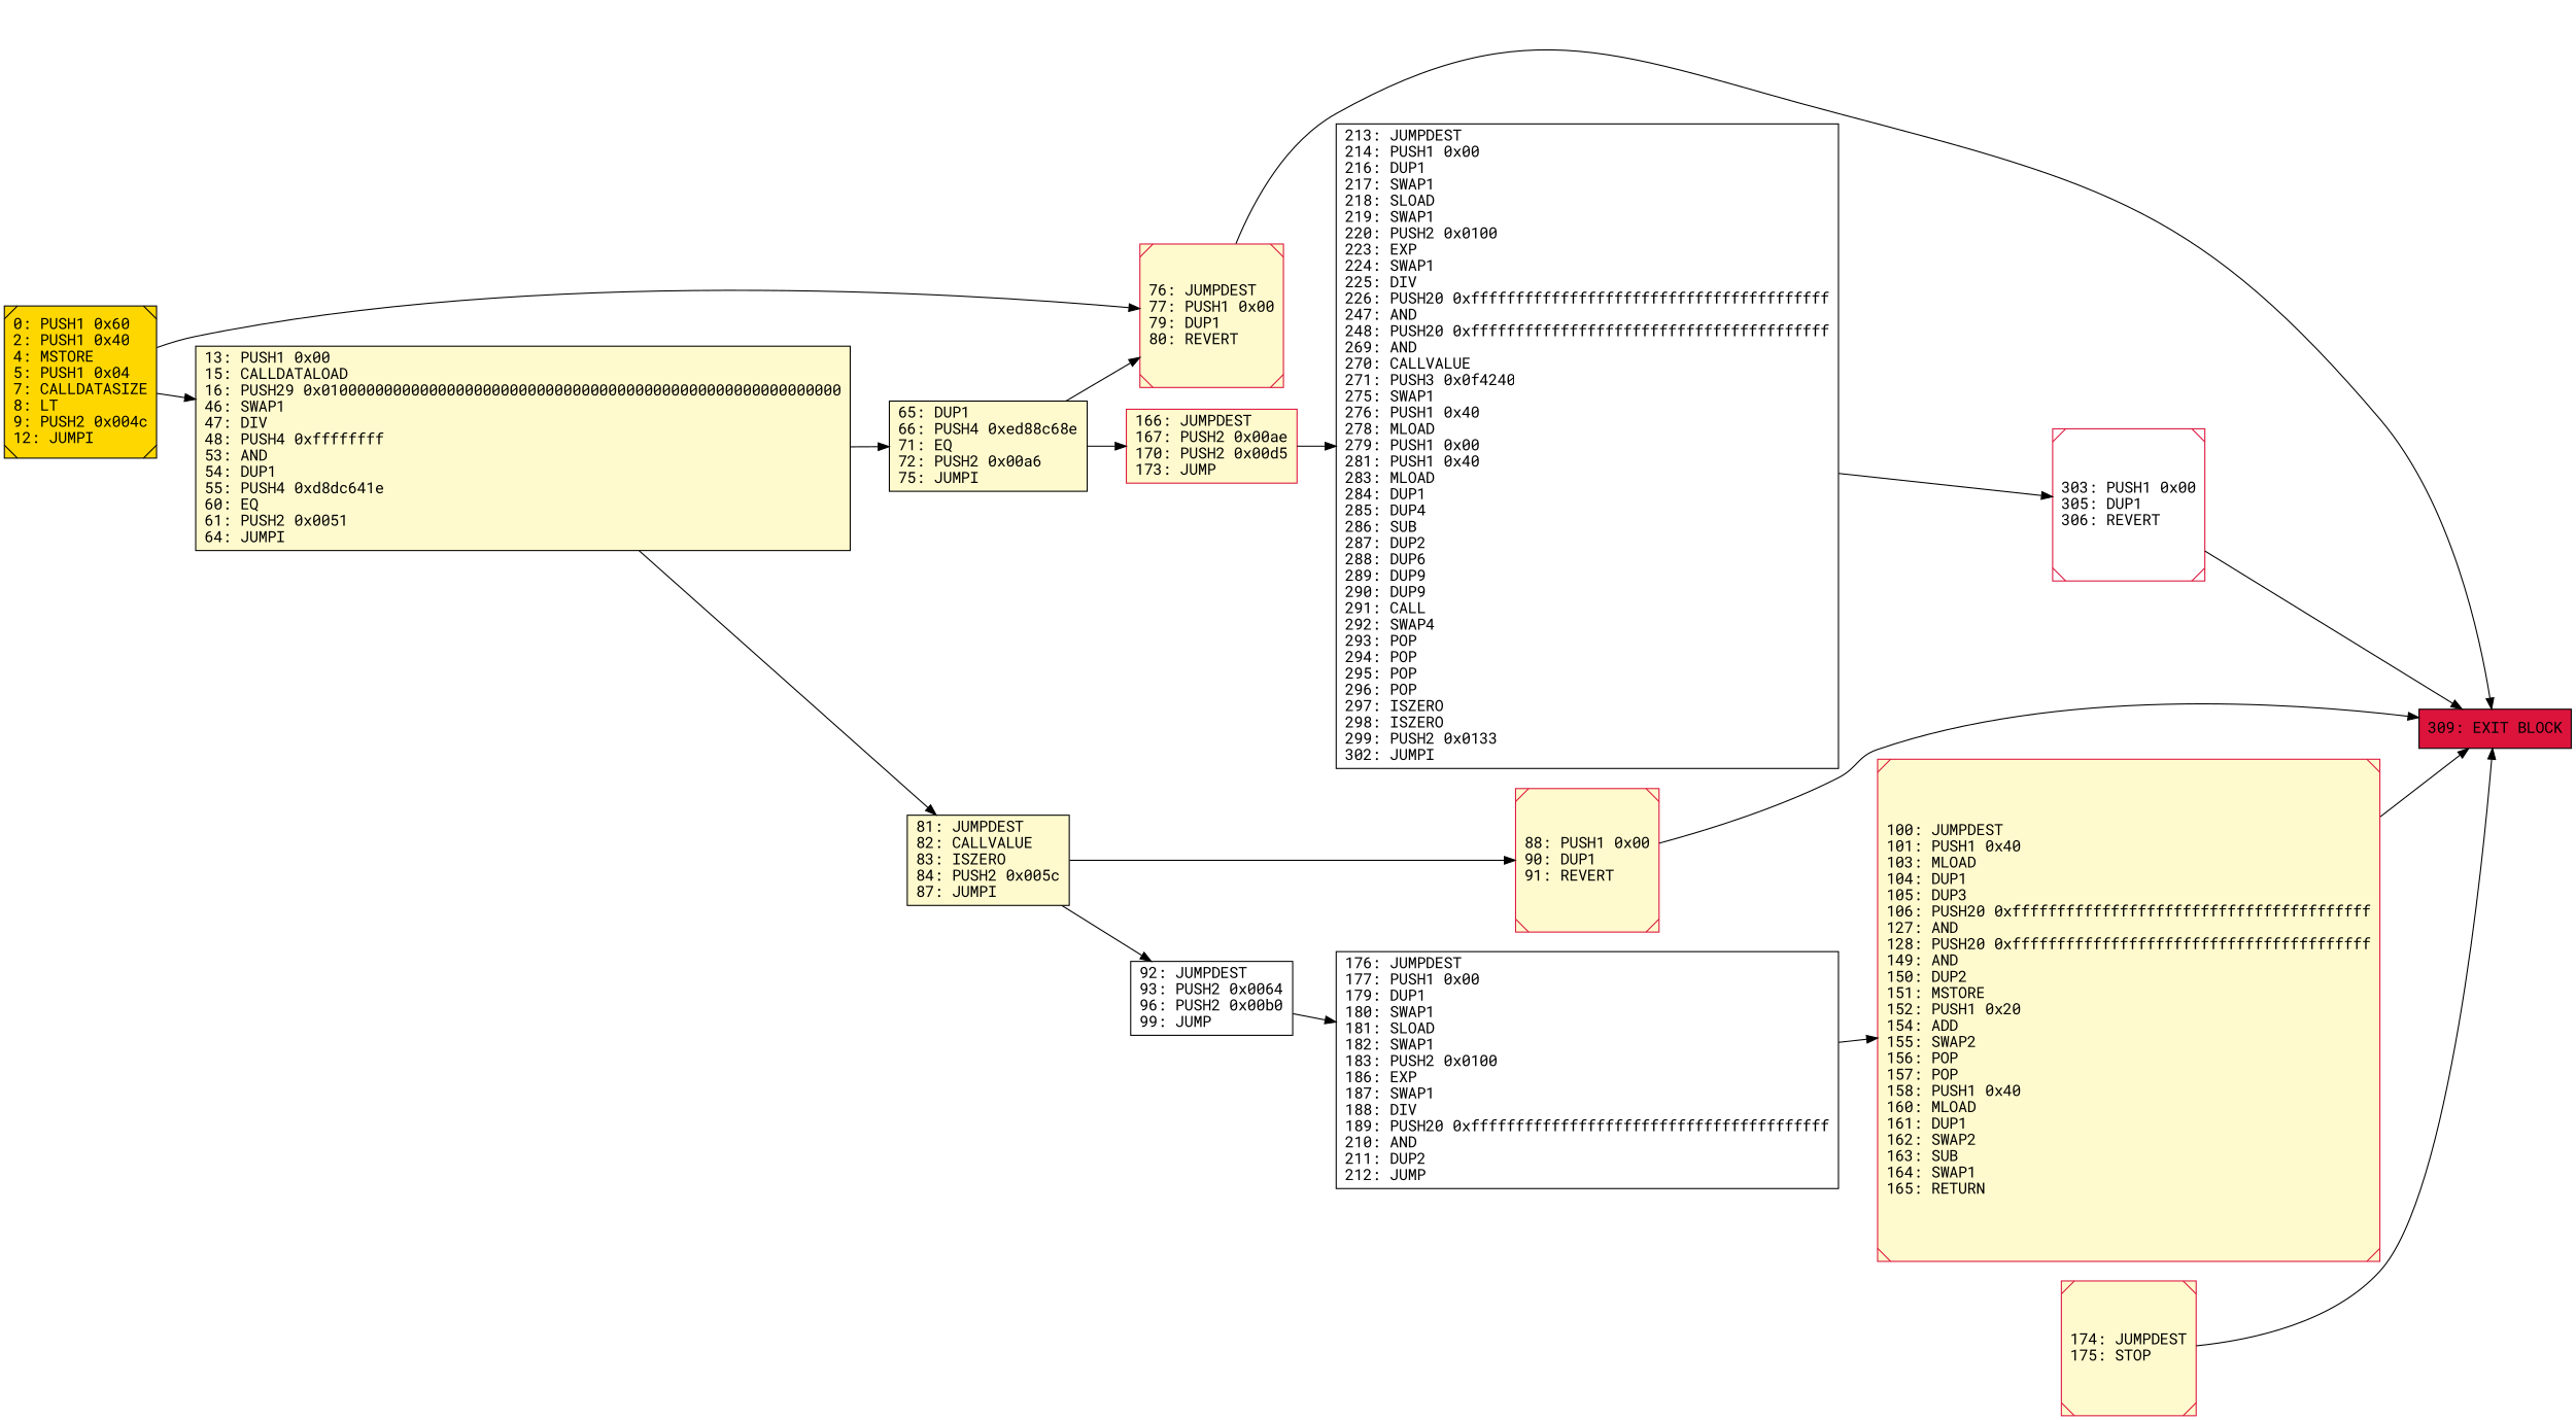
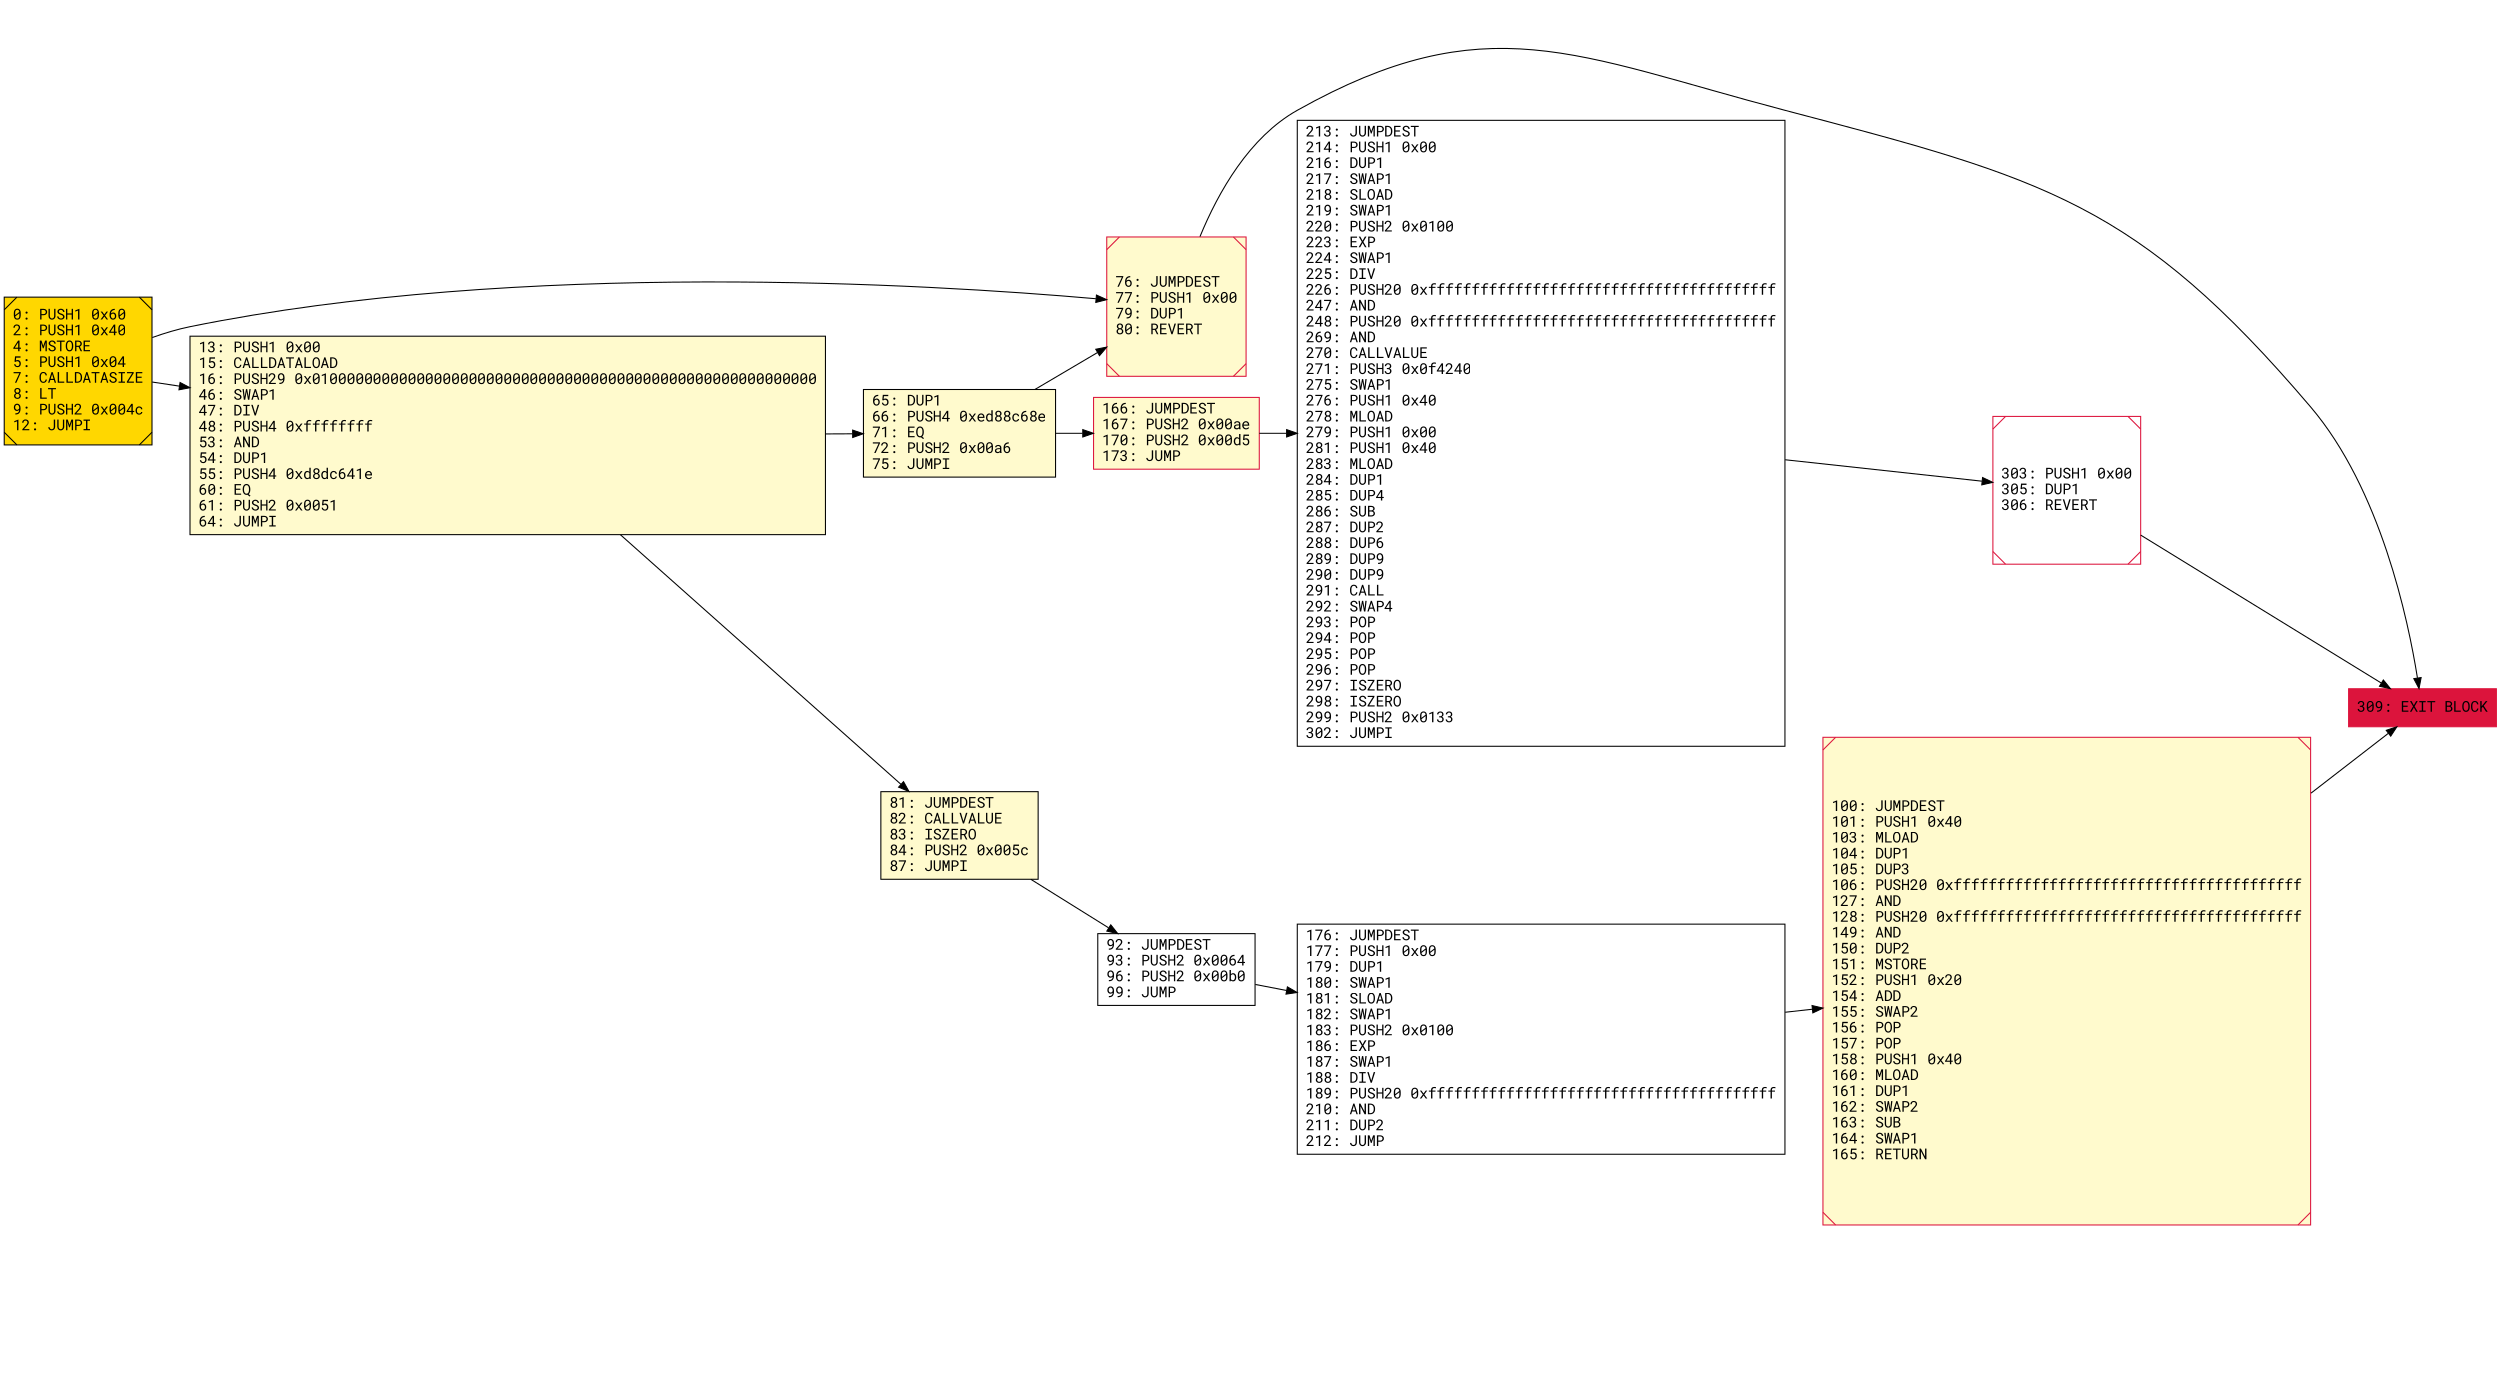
  digraph {
    fontname="Roboto Mono"
    rankdir=LR
    node [color=black fillcolor=lemonchiffon fontcolor=black fontname="Roboto Mono" shape=box style=filled]
    edge [fontname="Roboto Mono"]
    n1 [color=crimson label="166: JUMPDEST\l167: PUSH2 0x00ae\l170: PUSH2 0x00d5\l173: JUMP\l"]
    n2 [fillcolor=white label="213: JUMPDEST\l214: PUSH1 0x00\l216: DUP1\l217: SWAP1\l218: SLOAD\l219: SWAP1\l220: PUSH2 0x0100\l223: EXP\l224: SWAP1\l225: DIV\l226: PUSH20 0xffffffffffffffffffffffffffffffffffffffff\l247: AND\l248: PUSH20 0xffffffffffffffffffffffffffffffffffffffff\l269: AND\l270: CALLVALUE\l271: PUSH3 0x0f4240\l275: SWAP1\l276: PUSH1 0x40\l278: MLOAD\l279: PUSH1 0x00\l281: PUSH1 0x40\l283: MLOAD\l284: DUP1\l285: DUP4\l286: SUB\l287: DUP2\l288: DUP6\l289: DUP9\l290: DUP9\l291: CALL\l292: SWAP4\l293: POP\l294: POP\l295: POP\l296: POP\l297: ISZERO\l298: ISZERO\l299: PUSH2 0x0133\l302: JUMPI\l"]
    n3 [color=crimson fillcolor=white label="303: PUSH1 0x00\l305: DUP1\l306: REVERT\l" shape=Msquare]
    n4 [fillcolor=white label="92: JUMPDEST\l93: PUSH2 0x0064\l96: PUSH2 0x00b0\l99: JUMP\l"]
    n5 [fillcolor=white label="176: JUMPDEST\l177: PUSH1 0x00\l179: DUP1\l180: SWAP1\l181: SLOAD\l182: SWAP1\l183: PUSH2 0x0100\l186: EXP\l187: SWAP1\l188: DIV\l189: PUSH20 0xffffffffffffffffffffffffffffffffffffffff\l210: AND\l211: DUP2\l212: JUMP\l"]
    n6 [color=crimson label="100: JUMPDEST\l101: PUSH1 0x40\l103: MLOAD\l104: DUP1\l105: DUP3\l106: PUSH20 0xffffffffffffffffffffffffffffffffffffffff\l127: AND\l128: PUSH20 0xffffffffffffffffffffffffffffffffffffffff\l149: AND\l150: DUP2\l151: MSTORE\l152: PUSH1 0x20\l154: ADD\l155: SWAP2\l156: POP\l157: POP\l158: PUSH1 0x40\l160: MLOAD\l161: DUP1\l162: SWAP2\l163: SUB\l164: SWAP1\l165: RETURN\l" shape=Msquare]
-   n7 [color=crimson label="174: JUMPDEST\l175: STOP\l" shape=Msquare]
-   n8 [fillcolor=crimson label="309: EXIT BLOCK\l"]
+   n8 [color=crimson fillcolor=crimson label="309: EXIT BLOCK\l"]
    n9 [fillcolor=gold label="0: PUSH1 0x60\l2: PUSH1 0x40\l4: MSTORE\l5: PUSH1 0x04\l7: CALLDATASIZE\l8: LT\l9: PUSH2 0x004c\l12: JUMPI\l" shape=Msquare]
    n10 [color=crimson label="76: JUMPDEST\l77: PUSH1 0x00\l79: DUP1\l80: REVERT\l" shape=Msquare]
    n11 [label="13: PUSH1 0x00\l15: CALLDATALOAD\l16: PUSH29 0x0100000000000000000000000000000000000000000000000000000000\l46: SWAP1\l47: DIV\l48: PUSH4 0xffffffff\l53: AND\l54: DUP1\l55: PUSH4 0xd8dc641e\l60: EQ\l61: PUSH2 0x0051\l64: JUMPI\l"]
    n12 [label="81: JUMPDEST\l82: CALLVALUE\l83: ISZERO\l84: PUSH2 0x005c\l87: JUMPI\l"]
    n13 [label="65: DUP1\l66: PUSH4 0xed88c68e\l71: EQ\l72: PUSH2 0x00a6\l75: JUMPI\l"]
-   n14 [color=crimson label="88: PUSH1 0x00\l90: DUP1\l91: REVERT\l" shape=Msquare]
    n1 -> n2
    n2 -> n3
    n3 -> n8
    n4 -> n5
    n5 -> n6
    n6 -> n8
-   n7 -> n8
    n9 -> n10
    n9 -> n11
    n10 -> n8
    n11 -> n12
    n11 -> n13
    n12 -> n4
-   n12 -> n14
    n13 -> n1
    n13 -> n10
-   n14 -> n8
  }
